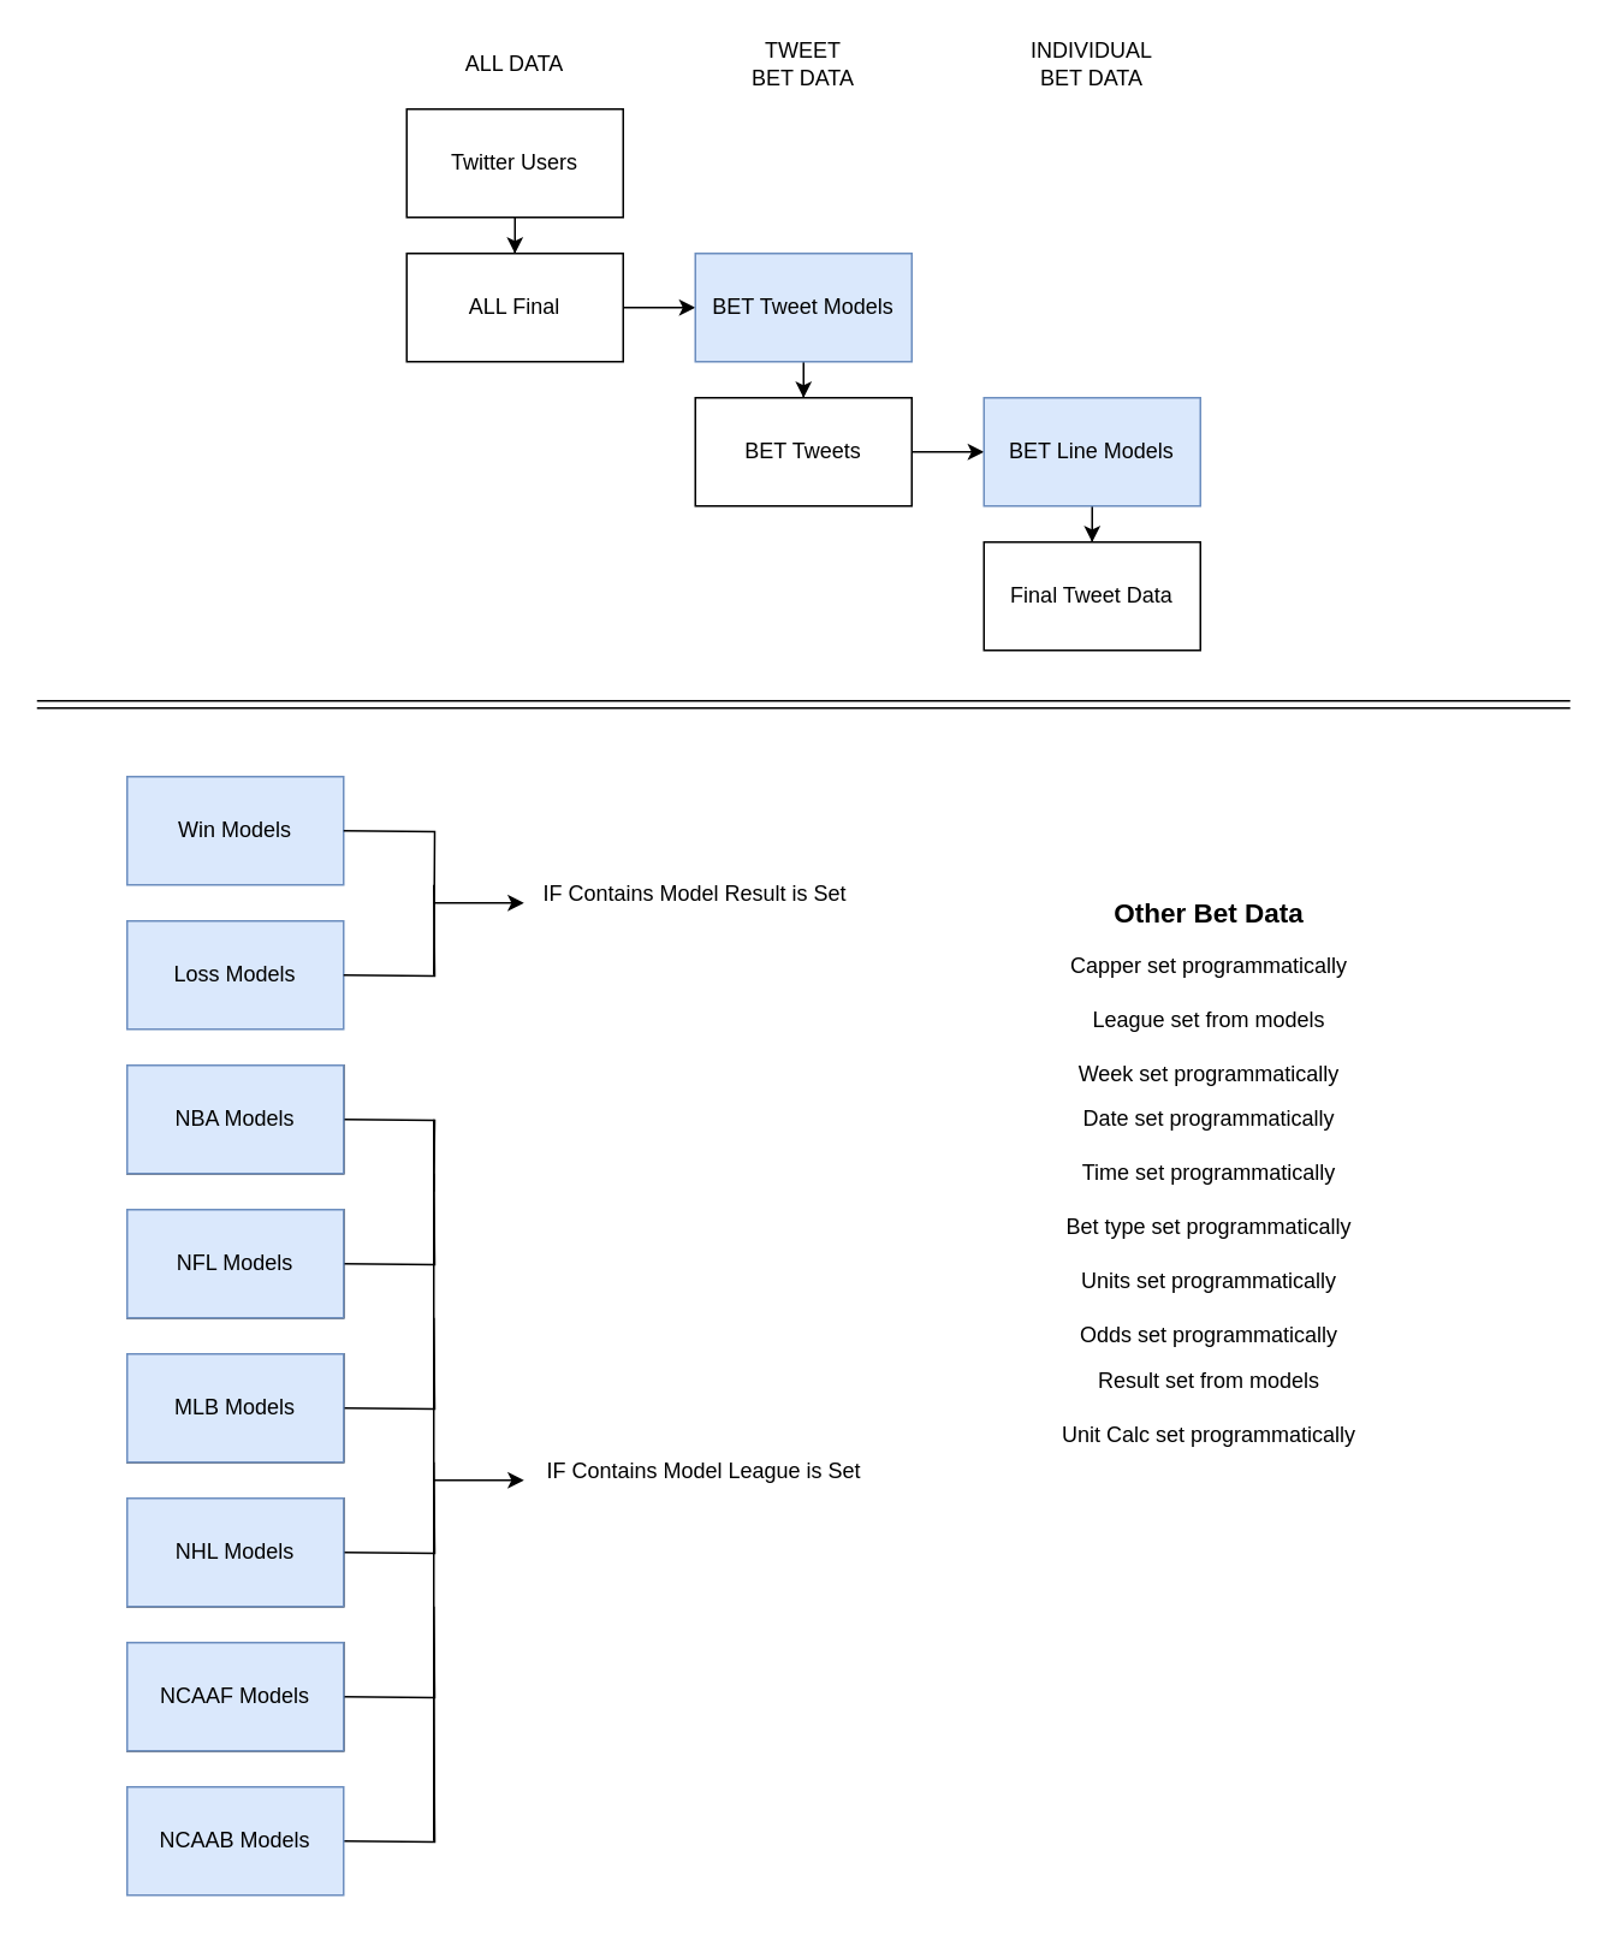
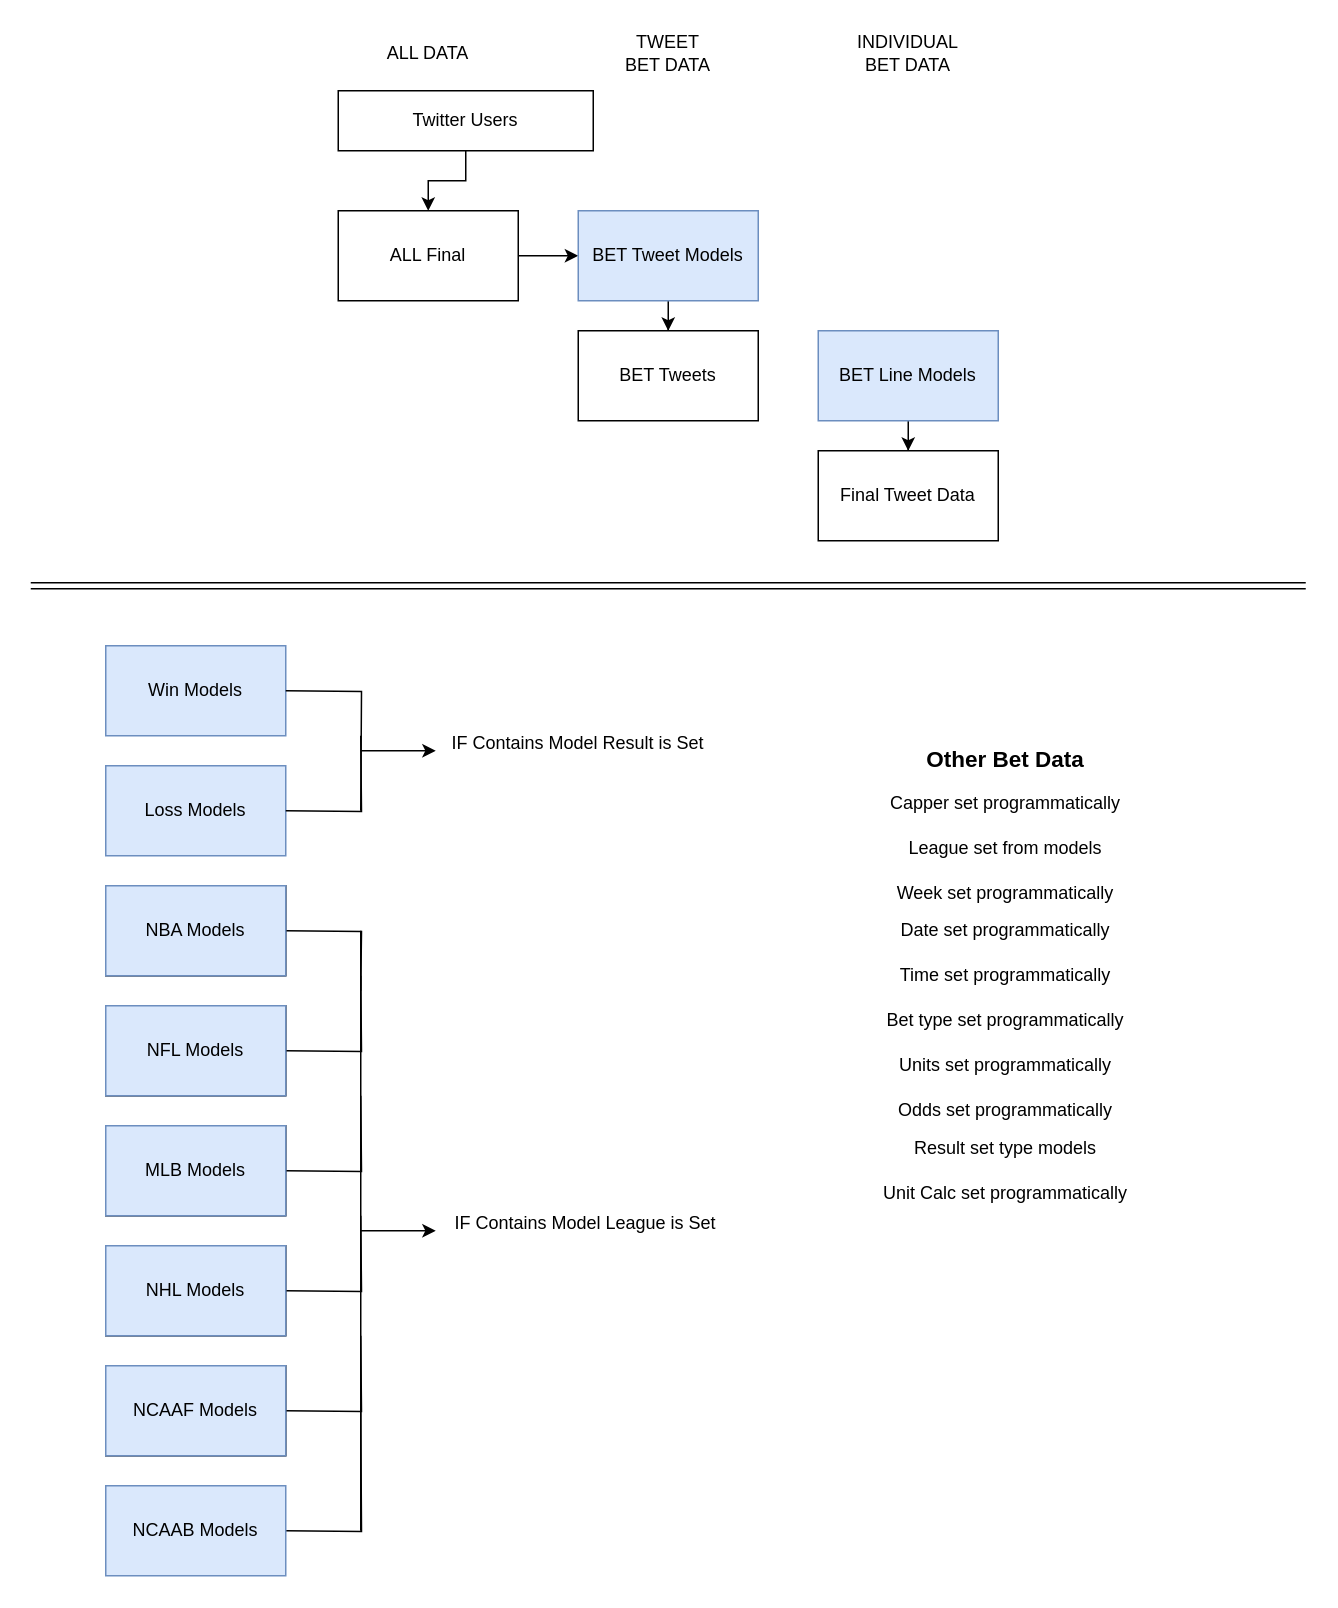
  <mxCell id="0" />
  <mxCell id="1" parent="0" />
  <mxCell id="2" value="" style="edgeStyle=orthogonalEdgeStyle;rounded=0;orthogonalLoop=1;jettySize=auto;html=1;" edge="1" parent="1" source="3" target="5"><mxGeometry relative="1" as="geometry" /></mxCell>
- <mxCell id="3" value="Twitter Users" style="rounded=0;whiteSpace=wrap;html=1;" vertex="1" parent="1"><mxGeometry x="225" y="60" width="120" height="60" as="geometry" /></mxCell>
+ <mxCell id="3" value="Twitter Users" style="rounded=0;whiteSpace=wrap;html=1;" vertex="1" parent="1"><mxGeometry x="225" y="60" width="170" height="40" as="geometry" /></mxCell>
  <mxCell id="4" value="" style="edgeStyle=orthogonalEdgeStyle;rounded=0;orthogonalLoop=1;jettySize=auto;html=1;" edge="1" parent="1" source="5" target="7"><mxGeometry relative="1" as="geometry" /></mxCell>
  <mxCell id="5" value="ALL Final" style="rounded=0;whiteSpace=wrap;html=1;" vertex="1" parent="1"><mxGeometry x="225" y="140" width="120" height="60" as="geometry" /></mxCell>
  <mxCell id="6" value="" style="edgeStyle=orthogonalEdgeStyle;rounded=0;orthogonalLoop=1;jettySize=auto;html=1;" edge="1" parent="1" source="7" target="9"><mxGeometry relative="1" as="geometry" /></mxCell>
  <mxCell id="7" value="BET Tweet Models" style="rounded=0;whiteSpace=wrap;html=1;fillColor=#dae8fc;strokeColor=#6c8ebf;" vertex="1" parent="1"><mxGeometry x="385" y="140" width="120" height="60" as="geometry" /></mxCell>
- <mxCell id="8" value="" style="edgeStyle=orthogonalEdgeStyle;rounded=0;orthogonalLoop=1;jettySize=auto;html=1;" edge="1" parent="1" source="9" target="11"><mxGeometry relative="1" as="geometry" /></mxCell>
  <mxCell id="9" value="BET Tweets" style="rounded=0;whiteSpace=wrap;html=1;" vertex="1" parent="1"><mxGeometry x="385" y="220" width="120" height="60" as="geometry" /></mxCell>
  <mxCell id="10" value="" style="edgeStyle=orthogonalEdgeStyle;rounded=0;orthogonalLoop=1;jettySize=auto;html=1;strokeColor=#000000;" edge="1" parent="1" source="11" target="15"><mxGeometry relative="1" as="geometry" /></mxCell>
  <mxCell id="11" value="BET Line Models" style="rounded=0;whiteSpace=wrap;html=1;fillColor=#dae8fc;strokeColor=#6c8ebf;" vertex="1" parent="1"><mxGeometry x="545" y="220" width="120" height="60" as="geometry" /></mxCell>
  <mxCell id="12" value="ALL DATA" style="text;html=1;strokeColor=none;fillColor=none;align=center;verticalAlign=middle;whiteSpace=wrap;rounded=0;" vertex="1" parent="1"><mxGeometry x="255" y="20" width="60" height="30" as="geometry" /></mxCell>
  <mxCell id="13" value="TWEET BET DATA" style="text;html=1;strokeColor=none;fillColor=none;align=center;verticalAlign=middle;whiteSpace=wrap;rounded=0;" vertex="1" parent="1"><mxGeometry x="415" y="20" width="60" height="30" as="geometry" /></mxCell>
  <mxCell id="14" value="INDIVIDUAL &lt;br&gt;BET DATA" style="text;html=1;strokeColor=none;fillColor=none;align=center;verticalAlign=middle;whiteSpace=wrap;rounded=0;" vertex="1" parent="1"><mxGeometry x="575" y="20" width="60" height="30" as="geometry" /></mxCell>
  <mxCell id="15" value="Final Tweet Data" style="rounded=0;whiteSpace=wrap;html=1;" vertex="1" parent="1"><mxGeometry x="545" y="300" width="120" height="60" as="geometry" /></mxCell>
  <mxCell id="16" value="" style="shape=link;html=1;rounded=0;edgeStyle=orthogonalEdgeStyle;strokeColor=#000000;" edge="1" parent="1"><mxGeometry width="100" relative="1" as="geometry"><mxPoint y="390" as="sourcePoint" x="20" /><mxPoint x="870" y="390" as="targetPoint" /></mxGeometry></mxCell>
  <mxCell id="17" value="Win Models" style="rounded=0;whiteSpace=wrap;html=1;fillColor=#dae8fc;strokeColor=#6c8ebf;" vertex="1" parent="1"><mxGeometry x="70" y="430" width="120" height="60" as="geometry" /></mxCell>
  <mxCell id="18" value="Loss Models" style="rounded=0;whiteSpace=wrap;html=1;fillColor=#dae8fc;strokeColor=#6c8ebf;" vertex="1" parent="1"><mxGeometry x="70" y="510" width="120" height="60" as="geometry" /></mxCell>
  <mxCell id="19" value="" style="endArrow=none;html=1;rounded=0;strokeColor=#000000;edgeStyle=orthogonalEdgeStyle;" edge="1" parent="1"><mxGeometry width="50" height="50" relative="1" as="geometry"><mxPoint x="190" y="460" as="sourcePoint" /><mxPoint x="240" y="540" as="targetPoint" /></mxGeometry></mxCell>
  <mxCell id="20" value="" style="endArrow=none;html=1;rounded=0;strokeColor=#000000;edgeStyle=orthogonalEdgeStyle;" edge="1" parent="1"><mxGeometry width="50" height="50" relative="1" as="geometry"><mxPoint x="190" y="540" as="sourcePoint" /><mxPoint x="240" y="490" as="targetPoint" /></mxGeometry></mxCell>
  <mxCell id="21" value="" style="endArrow=classic;html=1;rounded=0;strokeColor=#000000;edgeStyle=orthogonalEdgeStyle;" edge="1" parent="1"><mxGeometry width="50" height="50" relative="1" as="geometry"><mxPoint x="240" y="500" as="sourcePoint" /><mxPoint x="290" y="500" as="targetPoint" /></mxGeometry></mxCell>
  <mxCell id="22" value="IF Contains Model Result is Set" style="text;html=1;strokeColor=none;fillColor=none;align=center;verticalAlign=middle;whiteSpace=wrap;rounded=0;" vertex="1" parent="1"><mxGeometry x="290" y="480" width="190" height="30" as="geometry" /></mxCell>
  <mxCell id="23" value="NBA Models" style="rounded=0;whiteSpace=wrap;html=1;" vertex="1" parent="1"><mxGeometry x="70" y="590" width="120" height="60" as="geometry" /></mxCell>
  <mxCell id="24" value="NFL Models" style="rounded=0;whiteSpace=wrap;html=1;" vertex="1" parent="1"><mxGeometry x="70" y="670" width="120" height="60" as="geometry" /></mxCell>
  <mxCell id="25" value="MLB Models" style="rounded=0;whiteSpace=wrap;html=1;" vertex="1" parent="1"><mxGeometry x="70" y="750" width="120" height="60" as="geometry" /></mxCell>
  <mxCell id="26" value="NHL Models" style="rounded=0;whiteSpace=wrap;html=1;" vertex="1" parent="1"><mxGeometry x="70" y="830" width="120" height="60" as="geometry" /></mxCell>
  <mxCell id="27" value="NCAAF Models" style="rounded=0;whiteSpace=wrap;html=1;" vertex="1" parent="1"><mxGeometry x="70" y="910" width="120" height="60" as="geometry" /></mxCell>
  <mxCell id="28" value="" style="endArrow=none;html=1;rounded=0;strokeColor=#000000;edgeStyle=orthogonalEdgeStyle;" edge="1" parent="1"><mxGeometry width="50" height="50" relative="1" as="geometry"><mxPoint x="190" y="1020" as="sourcePoint" /><mxPoint x="240" y="940" as="targetPoint" /></mxGeometry></mxCell>
  <mxCell id="29" value="" style="endArrow=none;html=1;rounded=0;strokeColor=#000000;edgeStyle=orthogonalEdgeStyle;" edge="1" parent="1"><mxGeometry width="50" height="50" relative="1" as="geometry"><mxPoint x="190" y="940" as="sourcePoint" /><mxPoint x="240" y="890" as="targetPoint" /></mxGeometry></mxCell>
  <mxCell id="30" value="" style="endArrow=none;html=1;rounded=0;strokeColor=#000000;edgeStyle=orthogonalEdgeStyle;" edge="1" parent="1"><mxGeometry width="50" height="50" relative="1" as="geometry"><mxPoint x="190" y="780" as="sourcePoint" /><mxPoint x="240" y="730" as="targetPoint" /></mxGeometry></mxCell>
  <mxCell id="31" value="" style="endArrow=none;html=1;rounded=0;strokeColor=#000000;edgeStyle=orthogonalEdgeStyle;" edge="1" parent="1"><mxGeometry width="50" height="50" relative="1" as="geometry"><mxPoint x="190" y="860" as="sourcePoint" /><mxPoint x="240" y="810" as="targetPoint" /></mxGeometry></mxCell>
  <mxCell id="32" value="" style="endArrow=none;html=1;rounded=0;strokeColor=#000000;edgeStyle=orthogonalEdgeStyle;" edge="1" parent="1"><mxGeometry width="50" height="50" relative="1" as="geometry"><mxPoint x="190" y="700" as="sourcePoint" /><mxPoint x="240" y="650" as="targetPoint" /></mxGeometry></mxCell>
  <mxCell id="33" value="" style="endArrow=none;html=1;rounded=0;strokeColor=#000000;edgeStyle=orthogonalEdgeStyle;" edge="1" parent="1"><mxGeometry width="50" height="50" relative="1" as="geometry"><mxPoint x="190" y="620" as="sourcePoint" /><mxPoint x="240" y="660" as="targetPoint" /></mxGeometry></mxCell>
  <mxCell id="34" value="" style="endArrow=none;html=1;rounded=0;strokeColor=#000000;edgeStyle=orthogonalEdgeStyle;" edge="1" parent="1"><mxGeometry width="50" height="50" relative="1" as="geometry"><mxPoint x="240" y="1020" as="sourcePoint" /><mxPoint x="240" y="620" as="targetPoint" /></mxGeometry></mxCell>
  <mxCell id="35" value="" style="endArrow=classic;html=1;rounded=0;strokeColor=#000000;edgeStyle=orthogonalEdgeStyle;" edge="1" parent="1"><mxGeometry width="50" height="50" relative="1" as="geometry"><mxPoint x="240" y="820" as="sourcePoint" /><mxPoint x="290" y="820" as="targetPoint" /></mxGeometry></mxCell>
  <mxCell id="36" value="IF Contains Model League is Set" style="text;html=1;strokeColor=none;fillColor=none;align=center;verticalAlign=middle;whiteSpace=wrap;rounded=0;" vertex="1" parent="1"><mxGeometry x="290" y="800" width="200" height="30" as="geometry" /></mxCell>
  <mxCell id="37" value="Odds set programmatically" style="text;html=1;strokeColor=none;fillColor=none;align=center;verticalAlign=middle;whiteSpace=wrap;rounded=0;" vertex="1" parent="1"><mxGeometry x="520" y="725" width="300" height="30" as="geometry" /></mxCell>
  <mxCell id="38" value="Units set programmatically" style="text;html=1;strokeColor=none;fillColor=none;align=center;verticalAlign=middle;whiteSpace=wrap;rounded=0;" vertex="1" parent="1"><mxGeometry x="520" y="695" width="300" height="30" as="geometry" /></mxCell>
  <mxCell id="39" value="Week set programmatically" style="text;html=1;strokeColor=none;fillColor=none;align=center;verticalAlign=middle;whiteSpace=wrap;rounded=0;" vertex="1" parent="1"><mxGeometry x="520" y="580" width="300" height="30" as="geometry" /></mxCell>
  <mxCell id="40" value="Bet type set programmatically" style="text;html=1;strokeColor=none;fillColor=none;align=center;verticalAlign=middle;whiteSpace=wrap;rounded=0;" vertex="1" parent="1"><mxGeometry x="520" y="665" width="300" height="30" as="geometry" /></mxCell>
  <mxCell id="41" value="Unit Calc set programmatically" style="text;html=1;strokeColor=none;fillColor=none;align=center;verticalAlign=middle;whiteSpace=wrap;rounded=0;" vertex="1" parent="1"><mxGeometry x="520" y="780" width="300" height="30" as="geometry" /></mxCell>
  <mxCell id="42" value="&lt;b&gt;&lt;font style=&quot;font-size: 15px&quot;&gt;Other Bet Data&lt;/font&gt;&lt;/b&gt;" style="text;html=1;strokeColor=none;fillColor=none;align=center;verticalAlign=middle;whiteSpace=wrap;rounded=0;" vertex="1" parent="1"><mxGeometry x="610" y="490" width="120" height="30" as="geometry" /></mxCell>
  <mxCell id="43" value="Capper set programmatically" style="text;html=1;strokeColor=none;fillColor=none;align=center;verticalAlign=middle;whiteSpace=wrap;rounded=0;" vertex="1" parent="1"><mxGeometry x="520" y="520" width="300" height="30" as="geometry" /></mxCell>
  <mxCell id="44" value="NBA Models" style="rounded=0;whiteSpace=wrap;html=1;fillColor=#dae8fc;strokeColor=#6c8ebf;" vertex="1" parent="1"><mxGeometry x="70" y="590" width="120" height="60" as="geometry" /></mxCell>
  <mxCell id="45" value="NFL Models" style="rounded=0;whiteSpace=wrap;html=1;fillColor=#dae8fc;strokeColor=#6c8ebf;" vertex="1" parent="1"><mxGeometry x="70" y="670" width="120" height="60" as="geometry" /></mxCell>
  <mxCell id="46" value="MLB Models" style="rounded=0;whiteSpace=wrap;html=1;fillColor=#dae8fc;strokeColor=#6c8ebf;" vertex="1" parent="1"><mxGeometry x="70" y="750" width="120" height="60" as="geometry" /></mxCell>
  <mxCell id="47" value="NHL Models" style="rounded=0;whiteSpace=wrap;html=1;fillColor=#dae8fc;strokeColor=#6c8ebf;" vertex="1" parent="1"><mxGeometry x="70" y="830" width="120" height="60" as="geometry" /></mxCell>
  <mxCell id="48" value="NCAAF Models" style="rounded=0;whiteSpace=wrap;html=1;fillColor=#dae8fc;strokeColor=#6c8ebf;" vertex="1" parent="1"><mxGeometry x="70" y="910" width="120" height="60" as="geometry" /></mxCell>
  <mxCell id="49" value="NCAAB Models" style="rounded=0;whiteSpace=wrap;html=1;fillColor=#dae8fc;strokeColor=#6c8ebf;" vertex="1" parent="1"><mxGeometry x="70" y="990" width="120" height="60" as="geometry" /></mxCell>
  <mxCell id="50" value="League set from models" style="text;html=1;strokeColor=none;fillColor=none;align=center;verticalAlign=middle;whiteSpace=wrap;rounded=0;" vertex="1" parent="1"><mxGeometry x="520" y="550" width="300" height="30" as="geometry" /></mxCell>
  <mxCell id="51" value="Date set programmatically" style="text;html=1;strokeColor=none;fillColor=none;align=center;verticalAlign=middle;whiteSpace=wrap;rounded=0;" vertex="1" parent="1"><mxGeometry x="520" y="605" width="300" height="30" as="geometry" /></mxCell>
  <mxCell id="52" value="Time set programmatically" style="text;html=1;strokeColor=none;fillColor=none;align=center;verticalAlign=middle;whiteSpace=wrap;rounded=0;" vertex="1" parent="1"><mxGeometry x="520" y="635" width="300" height="30" as="geometry" /></mxCell>
- <mxCell id="53" value="Result set from models" style="text;html=1;strokeColor=none;fillColor=none;align=center;verticalAlign=middle;whiteSpace=wrap;rounded=0;" vertex="1" parent="1"><mxGeometry x="520" y="750" width="300" height="30" as="geometry" /></mxCell>
+ <mxCell id="53" value="Result set type models" style="text;html=1;strokeColor=none;fillColor=none;align=center;verticalAlign=middle;whiteSpace=wrap;rounded=0;" vertex="1" parent="1"><mxGeometry x="520" y="750" width="300" height="30" as="geometry" /></mxCell>
